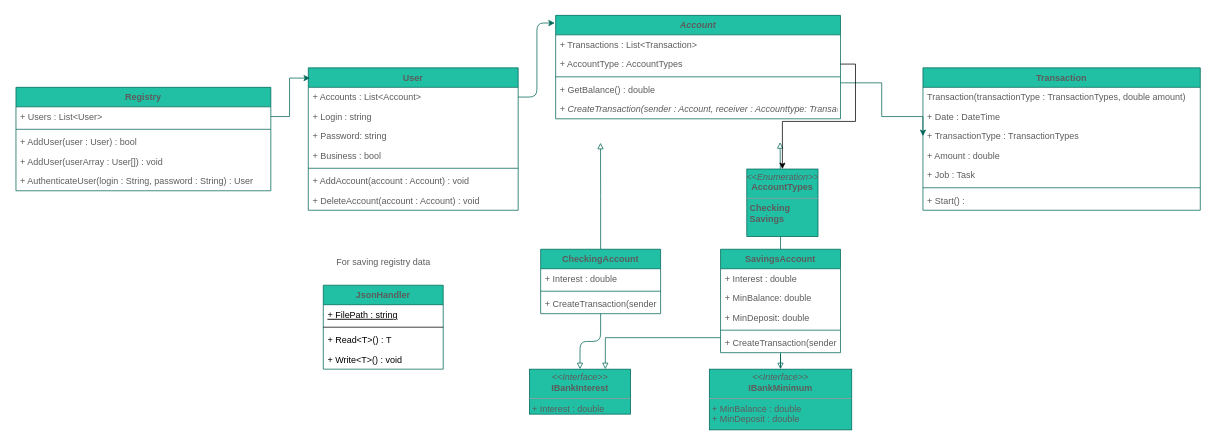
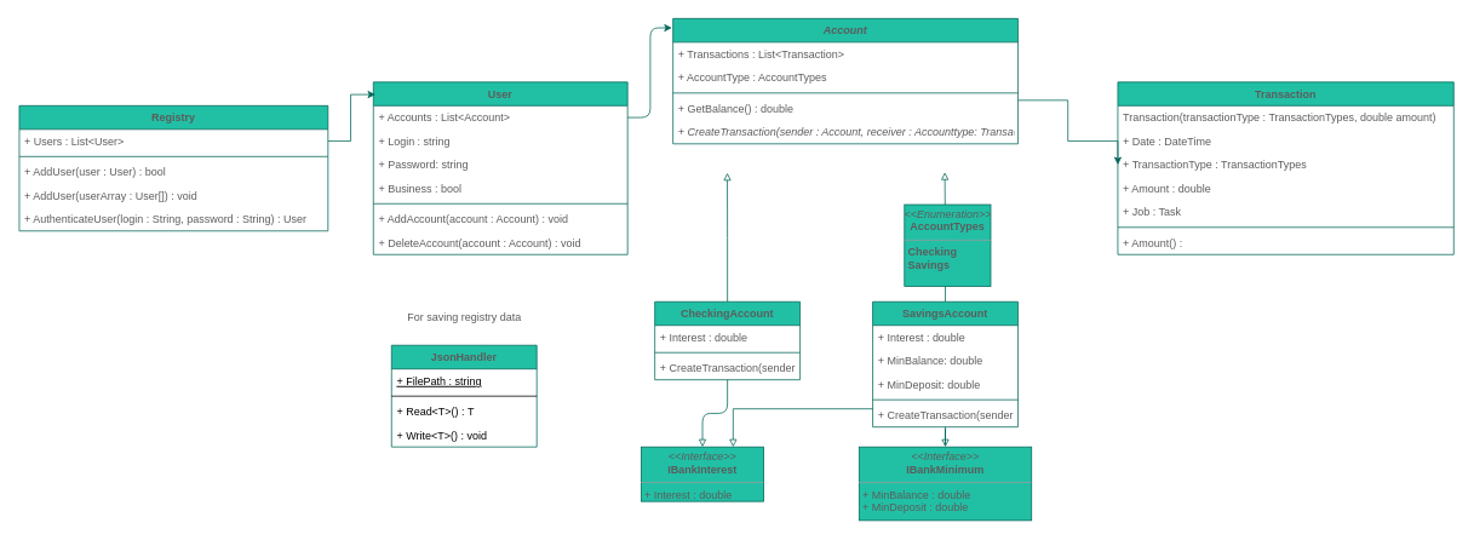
  <mxCell id="0" />
  <mxCell id="1" parent="0" />
  <mxCell id="2" style="edgeStyle=orthogonalEdgeStyle;rounded=0;orthogonalLoop=1;jettySize=auto;html=1;entryX=0;entryY=0.5;entryDx=0;entryDy=0;endArrow=classic;endFill=1;strokeColor=#006658;fontColor=#5C5C5C;" parent="1" source="3" target="41" edge="1"><mxGeometry relative="1" as="geometry"><Array as="points"><mxPoint x="1175" y="110" /><mxPoint x="1175" y="155" /></Array></mxGeometry></mxCell>
  <mxCell id="3" value="Account" style="swimlane;fontStyle=3;align=center;verticalAlign=top;childLayout=stackLayout;horizontal=1;startSize=26;horizontalStack=0;resizeParent=1;resizeParentMax=0;resizeLast=0;collapsible=1;marginBottom=0;fillColor=#21C0A5;strokeColor=#006658;fontColor=#5C5C5C;" parent="1" vertex="1"><mxGeometry x="740" y="20" width="380" height="138" as="geometry" /></mxCell>
  <mxCell id="4" value="+ Transactions : List&lt;Transaction&gt;" style="text;strokeColor=none;fillColor=none;align=left;verticalAlign=top;spacingLeft=4;spacingRight=4;overflow=hidden;rotatable=0;points=[[0,0.5],[1,0.5]];portConstraint=eastwest;fontColor=#5C5C5C;" parent="3" vertex="1"><mxGeometry y="26" width="380" height="26" as="geometry" /></mxCell>
  <mxCell id="5" value="+ AccountType : AccountTypes" style="text;strokeColor=none;fillColor=none;align=left;verticalAlign=top;spacingLeft=4;spacingRight=4;overflow=hidden;rotatable=0;points=[[0,0.5],[1,0.5]];portConstraint=eastwest;fontColor=#5C5C5C;" parent="3" vertex="1"><mxGeometry y="52" width="380" height="26" as="geometry" /></mxCell>
  <mxCell id="6" value="" style="line;strokeWidth=1;fillColor=none;align=left;verticalAlign=middle;spacingTop=-1;spacingLeft=3;spacingRight=3;rotatable=0;labelPosition=right;points=[];portConstraint=eastwest;strokeColor=#006658;fontColor=#5C5C5C;" parent="3" vertex="1"><mxGeometry y="78" width="380" height="8" as="geometry" /></mxCell>
  <mxCell id="7" value="+ GetBalance() : double" style="text;strokeColor=none;fillColor=none;align=left;verticalAlign=top;spacingLeft=4;spacingRight=4;overflow=hidden;rotatable=0;points=[[0,0.5],[1,0.5]];portConstraint=eastwest;fontColor=#5C5C5C;" parent="3" vertex="1"><mxGeometry y="86" width="380" height="26" as="geometry" /></mxCell>
  <mxCell id="8" value="+ CreateTransaction(sender : Account, receiver : Accounttype: TransactionTypes, amount : double) : bool" style="text;strokeColor=none;fillColor=none;align=left;verticalAlign=top;spacingLeft=4;spacingRight=4;overflow=hidden;rotatable=0;points=[[0,0.5],[1,0.5]];portConstraint=eastwest;rounded=0;labelBorderColor=none;fontStyle=2;fontColor=#5C5C5C;" parent="3" vertex="1"><mxGeometry y="112" width="380" height="26" as="geometry" /></mxCell>
  <mxCell id="9" style="edgeStyle=orthogonalEdgeStyle;curved=0;rounded=1;sketch=0;orthogonalLoop=1;jettySize=auto;html=1;entryX=0.5;entryY=0;entryDx=0;entryDy=0;fontColor=#5C5C5C;strokeColor=#006658;fillColor=#21C0A5;endArrow=block;endFill=0;" parent="1" source="11" target="49" edge="1"><mxGeometry relative="1" as="geometry" /></mxCell>
  <mxCell id="10" style="edgeStyle=orthogonalEdgeStyle;curved=0;rounded=1;sketch=0;orthogonalLoop=1;jettySize=auto;html=1;exitX=0.5;exitY=0;exitDx=0;exitDy=0;fontColor=#5C5C5C;endArrow=block;endFill=0;strokeColor=#006658;fillColor=#21C0A5;" parent="1" source="11" edge="1"><mxGeometry relative="1" as="geometry"><mxPoint x="799.862" y="190" as="targetPoint" /></mxGeometry></mxCell>
  <mxCell id="11" value="CheckingAccount" style="swimlane;fontStyle=1;align=center;verticalAlign=top;childLayout=stackLayout;horizontal=1;startSize=26;horizontalStack=0;resizeParent=1;resizeParentMax=0;resizeLast=0;collapsible=1;marginBottom=0;fillColor=#21C0A5;strokeColor=#006658;fontColor=#5C5C5C;" parent="1" vertex="1"><mxGeometry x="720" y="332" width="160" height="86" as="geometry" /></mxCell>
  <mxCell id="12" value="+ Interest : double" style="text;strokeColor=none;fillColor=none;align=left;verticalAlign=top;spacingLeft=4;spacingRight=4;overflow=hidden;rotatable=0;points=[[0,0.5],[1,0.5]];portConstraint=eastwest;fontColor=#5C5C5C;" parent="11" vertex="1"><mxGeometry y="26" width="160" height="26" as="geometry" /></mxCell>
  <mxCell id="13" value="" style="line;strokeWidth=1;fillColor=none;align=left;verticalAlign=middle;spacingTop=-1;spacingLeft=3;spacingRight=3;rotatable=0;labelPosition=right;points=[];portConstraint=eastwest;strokeColor=#006658;fontColor=#5C5C5C;" parent="11" vertex="1"><mxGeometry y="52" width="160" height="8" as="geometry" /></mxCell>
  <mxCell id="14" value="+ CreateTransaction(sender : Account, receiver : Accounttype: TransactionTypes, amount : double) : bool" style="text;strokeColor=none;fillColor=none;align=left;verticalAlign=top;spacingLeft=4;spacingRight=4;overflow=hidden;rotatable=0;points=[[0,0.5],[1,0.5]];portConstraint=eastwest;rounded=0;labelBorderColor=none;fontStyle=0;fontColor=#5C5C5C;" vertex="1" parent="11"><mxGeometry y="60" width="160" height="26" as="geometry" /></mxCell>
  <mxCell id="15" style="edgeStyle=orthogonalEdgeStyle;rounded=0;orthogonalLoop=1;jettySize=auto;html=1;entryX=0.5;entryY=0;entryDx=0;entryDy=0;endArrow=block;endFill=0;strokeColor=#006658;fontColor=#5C5C5C;" parent="1" source="18" target="48" edge="1"><mxGeometry relative="1" as="geometry" /></mxCell>
  <mxCell id="16" style="edgeStyle=orthogonalEdgeStyle;rounded=0;orthogonalLoop=1;jettySize=auto;html=1;entryX=0.75;entryY=0;entryDx=0;entryDy=0;endArrow=block;endFill=0;strokeColor=#006658;fontColor=#5C5C5C;" parent="1" source="18" target="49" edge="1"><mxGeometry relative="1" as="geometry"><Array as="points"><mxPoint x="1040" y="450" /><mxPoint x="848" y="450" /></Array></mxGeometry></mxCell>
  <mxCell id="17" style="edgeStyle=orthogonalEdgeStyle;curved=0;rounded=1;sketch=0;orthogonalLoop=1;jettySize=auto;html=1;exitX=0.5;exitY=0;exitDx=0;exitDy=0;entryX=0.788;entryY=0.901;entryDx=0;entryDy=0;entryPerimeter=0;fontColor=#5C5C5C;endArrow=block;endFill=0;strokeColor=#006658;fillColor=#21C0A5;" parent="1" source="18" edge="1"><mxGeometry relative="1" as="geometry"><mxPoint x="1039.44" y="189.208" as="targetPoint" /></mxGeometry></mxCell>
  <mxCell id="18" value="SavingsAccount" style="swimlane;fontStyle=1;align=center;verticalAlign=top;childLayout=stackLayout;horizontal=1;startSize=26;horizontalStack=0;resizeParent=1;resizeParentMax=0;resizeLast=0;collapsible=1;marginBottom=0;fillColor=#21C0A5;strokeColor=#006658;fontColor=#5C5C5C;" parent="1" vertex="1"><mxGeometry x="960" y="332" width="160" height="138" as="geometry" /></mxCell>
  <mxCell id="19" value="+ Interest : double" style="text;strokeColor=none;fillColor=none;align=left;verticalAlign=top;spacingLeft=4;spacingRight=4;overflow=hidden;rotatable=0;points=[[0,0.5],[1,0.5]];portConstraint=eastwest;fontColor=#5C5C5C;" vertex="1" parent="18"><mxGeometry y="26" width="160" height="26" as="geometry" /></mxCell>
  <mxCell id="20" value="+ MinBalance: double" style="text;strokeColor=none;fillColor=none;align=left;verticalAlign=top;spacingLeft=4;spacingRight=4;overflow=hidden;rotatable=0;points=[[0,0.5],[1,0.5]];portConstraint=eastwest;fontColor=#5C5C5C;" vertex="1" parent="18"><mxGeometry y="52" width="160" height="26" as="geometry" /></mxCell>
  <mxCell id="21" value="+ MinDeposit: double" style="text;strokeColor=none;fillColor=none;align=left;verticalAlign=top;spacingLeft=4;spacingRight=4;overflow=hidden;rotatable=0;points=[[0,0.5],[1,0.5]];portConstraint=eastwest;fontColor=#5C5C5C;" vertex="1" parent="18"><mxGeometry y="78" width="160" height="26" as="geometry" /></mxCell>
  <mxCell id="22" value="" style="line;strokeWidth=1;fillColor=none;align=left;verticalAlign=middle;spacingTop=-1;spacingLeft=3;spacingRight=3;rotatable=0;labelPosition=right;points=[];portConstraint=eastwest;strokeColor=#006658;fontColor=#5C5C5C;" parent="18" vertex="1"><mxGeometry y="104" width="160" height="8" as="geometry" /></mxCell>
  <mxCell id="23" value="+ CreateTransaction(sender : Account, receiver : Accounttype: TransactionTypes, amount : double) : bool" style="text;strokeColor=none;fillColor=none;align=left;verticalAlign=top;spacingLeft=4;spacingRight=4;overflow=hidden;rotatable=0;points=[[0,0.5],[1,0.5]];portConstraint=eastwest;rounded=0;labelBorderColor=none;fontStyle=0;fontColor=#5C5C5C;" vertex="1" parent="18"><mxGeometry y="112" width="160" height="26" as="geometry" /></mxCell>
  <mxCell id="24" value="User" style="swimlane;fontStyle=1;align=center;verticalAlign=top;childLayout=stackLayout;horizontal=1;startSize=26;horizontalStack=0;resizeParent=1;resizeParentMax=0;resizeLast=0;collapsible=1;marginBottom=0;swimlaneLine=1;fillColor=#21C0A5;strokeColor=#006658;fontColor=#5C5C5C;" parent="1" vertex="1"><mxGeometry x="410" y="90" width="280" height="190" as="geometry" /></mxCell>
  <mxCell id="25" value="+ Accounts : List&lt;Account&gt;" style="text;strokeColor=none;fillColor=none;align=left;verticalAlign=top;spacingLeft=4;spacingRight=4;overflow=hidden;rotatable=0;points=[[0,0.5],[1,0.5]];portConstraint=eastwest;fontColor=#5C5C5C;" parent="24" vertex="1"><mxGeometry y="26" width="280" height="26" as="geometry" /></mxCell>
  <mxCell id="26" value="+ Login : string" style="text;strokeColor=none;fillColor=none;align=left;verticalAlign=top;spacingLeft=4;spacingRight=4;overflow=hidden;rotatable=0;points=[[0,0.5],[1,0.5]];portConstraint=eastwest;fontColor=#5C5C5C;" parent="24" vertex="1"><mxGeometry y="52" width="280" height="26" as="geometry" /></mxCell>
  <mxCell id="27" value="+ Password: string" style="text;strokeColor=none;fillColor=none;align=left;verticalAlign=top;spacingLeft=4;spacingRight=4;overflow=hidden;rotatable=0;points=[[0,0.5],[1,0.5]];portConstraint=eastwest;fontColor=#5C5C5C;" parent="24" vertex="1"><mxGeometry y="78" width="280" height="26" as="geometry" /></mxCell>
  <mxCell id="28" value="+ Business : bool" style="text;strokeColor=none;fillColor=none;align=left;verticalAlign=top;spacingLeft=4;spacingRight=4;overflow=hidden;rotatable=0;points=[[0,0.5],[1,0.5]];portConstraint=eastwest;fontColor=#5C5C5C;" parent="24" vertex="1"><mxGeometry y="104" width="280" height="26" as="geometry" /></mxCell>
  <mxCell id="29" value="" style="line;strokeWidth=1;fillColor=none;align=left;verticalAlign=middle;spacingTop=-1;spacingLeft=3;spacingRight=3;rotatable=0;labelPosition=right;points=[];portConstraint=eastwest;strokeColor=#006658;fontColor=#5C5C5C;" parent="24" vertex="1"><mxGeometry y="130" width="280" height="8" as="geometry" /></mxCell>
  <mxCell id="30" value="+ AddAccount(account : Account) : void" style="text;strokeColor=none;fillColor=none;align=left;verticalAlign=top;spacingLeft=4;spacingRight=4;overflow=hidden;rotatable=0;points=[[0,0.5],[1,0.5]];portConstraint=eastwest;fontColor=#5C5C5C;" parent="24" vertex="1"><mxGeometry y="138" width="280" height="26" as="geometry" /></mxCell>
  <mxCell id="31" value="+ DeleteAccount(account : Account) : void" style="text;strokeColor=none;fillColor=none;align=left;verticalAlign=top;spacingLeft=4;spacingRight=4;overflow=hidden;rotatable=0;points=[[0,0.5],[1,0.5]];portConstraint=eastwest;fontColor=#5C5C5C;" parent="24" vertex="1"><mxGeometry y="164" width="280" height="26" as="geometry" /></mxCell>
  <mxCell id="32" value="Registry" style="swimlane;fontStyle=1;align=center;verticalAlign=top;childLayout=stackLayout;horizontal=1;startSize=26;horizontalStack=0;resizeParent=1;resizeParentMax=0;resizeLast=0;collapsible=1;marginBottom=0;fillColor=#21C0A5;strokeColor=#006658;fontColor=#5C5C5C;" parent="1" vertex="1"><mxGeometry x="20" y="116" width="340" height="138" as="geometry" /></mxCell>
  <mxCell id="33" value="+ Users : List&lt;User&gt;" style="text;strokeColor=none;fillColor=none;align=left;verticalAlign=top;spacingLeft=4;spacingRight=4;overflow=hidden;rotatable=0;points=[[0,0.5],[1,0.5]];portConstraint=eastwest;fontColor=#5C5C5C;" parent="32" vertex="1"><mxGeometry y="26" width="340" height="26" as="geometry" /></mxCell>
  <mxCell id="34" value="" style="line;strokeWidth=1;fillColor=none;align=left;verticalAlign=middle;spacingTop=-1;spacingLeft=3;spacingRight=3;rotatable=0;labelPosition=right;points=[];portConstraint=eastwest;strokeColor=#006658;fontColor=#5C5C5C;" parent="32" vertex="1"><mxGeometry y="52" width="340" height="8" as="geometry" /></mxCell>
  <mxCell id="35" value="+ AddUser(user : User) : bool" style="text;strokeColor=none;fillColor=none;align=left;verticalAlign=top;spacingLeft=4;spacingRight=4;overflow=hidden;rotatable=0;points=[[0,0.5],[1,0.5]];portConstraint=eastwest;fontColor=#5C5C5C;" parent="32" vertex="1"><mxGeometry y="60" width="340" height="26" as="geometry" /></mxCell>
  <mxCell id="36" value="+ AddUser(userArray : User[]) : void" style="text;strokeColor=none;fillColor=none;align=left;verticalAlign=top;spacingLeft=4;spacingRight=4;overflow=hidden;rotatable=0;points=[[0,0.5],[1,0.5]];portConstraint=eastwest;fontColor=#5C5C5C;" parent="32" vertex="1"><mxGeometry y="86" width="340" height="26" as="geometry" /></mxCell>
  <mxCell id="37" value="+ AuthenticateUser(login : String, password : String) : User" style="text;strokeColor=none;fillColor=none;align=left;verticalAlign=top;spacingLeft=4;spacingRight=4;overflow=hidden;rotatable=0;points=[[0,0.5],[1,0.5]];portConstraint=eastwest;fontColor=#5C5C5C;" parent="32" vertex="1"><mxGeometry y="112" width="340" height="26" as="geometry" /></mxCell>
  <mxCell id="38" value="Transaction" style="swimlane;fontStyle=1;align=center;verticalAlign=top;childLayout=stackLayout;horizontal=1;startSize=26;horizontalStack=0;resizeParent=1;resizeParentMax=0;resizeLast=0;collapsible=1;marginBottom=0;fillColor=#21C0A5;strokeColor=#006658;fontColor=#5C5C5C;" parent="1" vertex="1"><mxGeometry x="1230" y="90" width="370" height="190" as="geometry" /></mxCell>
  <mxCell id="39" value="Transaction(transactionType : TransactionTypes, double amount)" style="text;strokeColor=none;fillColor=none;align=left;verticalAlign=top;spacingLeft=4;spacingRight=4;overflow=hidden;rotatable=0;points=[[0,0.5],[1,0.5]];portConstraint=eastwest;fontColor=#5C5C5C;" parent="38" vertex="1"><mxGeometry y="26" width="370" height="26" as="geometry" /></mxCell>
  <mxCell id="40" value="+ Date : DateTime" style="text;strokeColor=none;fillColor=none;align=left;verticalAlign=top;spacingLeft=4;spacingRight=4;overflow=hidden;rotatable=0;points=[[0,0.5],[1,0.5]];portConstraint=eastwest;fontColor=#5C5C5C;" parent="38" vertex="1"><mxGeometry y="52" width="370" height="26" as="geometry" /></mxCell>
  <mxCell id="41" value="+ TransactionType : TransactionTypes" style="text;strokeColor=none;fillColor=none;align=left;verticalAlign=top;spacingLeft=4;spacingRight=4;overflow=hidden;rotatable=0;points=[[0,0.5],[1,0.5]];portConstraint=eastwest;fontColor=#5C5C5C;" parent="38" vertex="1"><mxGeometry y="78" width="370" height="26" as="geometry" /></mxCell>
  <mxCell id="42" value="+ Amount : double" style="text;strokeColor=none;fillColor=none;align=left;verticalAlign=top;spacingLeft=4;spacingRight=4;overflow=hidden;rotatable=0;points=[[0,0.5],[1,0.5]];portConstraint=eastwest;fontColor=#5C5C5C;" parent="38" vertex="1"><mxGeometry y="104" width="370" height="26" as="geometry" /></mxCell>
  <mxCell id="43" value="+ Job : Task" style="text;strokeColor=none;fillColor=none;align=left;verticalAlign=top;spacingLeft=4;spacingRight=4;overflow=hidden;rotatable=0;points=[[0,0.5],[1,0.5]];portConstraint=eastwest;fontColor=#5C5C5C;" parent="38" vertex="1"><mxGeometry y="130" width="370" height="26" as="geometry" /></mxCell>
  <mxCell id="44" value="" style="line;strokeWidth=1;fillColor=none;align=left;verticalAlign=middle;spacingTop=-1;spacingLeft=3;spacingRight=3;rotatable=0;labelPosition=right;points=[];portConstraint=eastwest;strokeColor=#006658;fontColor=#5C5C5C;" parent="38" vertex="1"><mxGeometry y="156" width="370" height="8" as="geometry" /></mxCell>
- <mxCell id="45" value="+ Start() : " style="text;strokeColor=none;fillColor=none;align=left;verticalAlign=top;spacingLeft=4;spacingRight=4;overflow=hidden;rotatable=0;points=[[0,0.5],[1,0.5]];portConstraint=eastwest;fontColor=#5C5C5C;" parent="38" vertex="1"><mxGeometry y="164" width="370" height="26" as="geometry" /></mxCell>
+ <mxCell id="45" value="+ Amount() : " style="text;strokeColor=none;fillColor=none;align=left;verticalAlign=top;spacingLeft=4;spacingRight=4;overflow=hidden;rotatable=0;points=[[0,0.5],[1,0.5]];portConstraint=eastwest;fontColor=#5C5C5C;" parent="38" vertex="1"><mxGeometry y="164" width="370" height="26" as="geometry" /></mxCell>
  <mxCell id="46" style="edgeStyle=orthogonalEdgeStyle;rounded=0;orthogonalLoop=1;jettySize=auto;html=1;entryX=0.008;entryY=0.072;entryDx=0;entryDy=0;endArrow=classic;endFill=1;strokeColor=#006658;fontColor=#5C5C5C;entryPerimeter=0;" parent="1" source="33" target="24" edge="1"><mxGeometry relative="1" as="geometry" /></mxCell>
  <mxCell id="47" style="edgeStyle=orthogonalEdgeStyle;curved=0;rounded=1;sketch=0;orthogonalLoop=1;jettySize=auto;html=1;entryX=-0.003;entryY=0.074;entryDx=0;entryDy=0;fontColor=#5C5C5C;strokeColor=#006658;fillColor=#21C0A5;entryPerimeter=0;" parent="1" source="25" target="3" edge="1"><mxGeometry relative="1" as="geometry" /></mxCell>
  <mxCell id="48" value="&lt;p style=&quot;margin: 0px ; margin-top: 4px ; text-align: center&quot;&gt;&lt;i&gt;&amp;lt;&amp;lt;Interface&amp;gt;&amp;gt;&lt;/i&gt;&lt;br&gt;&lt;b&gt;IBankMinimum&lt;/b&gt;&lt;/p&gt;&lt;hr size=&quot;1&quot;&gt;&lt;p style=&quot;margin: 0px ; margin-left: 4px&quot;&gt;+ MinBalance : double&lt;br&gt;+ MinDeposit : double&lt;/p&gt;" style="verticalAlign=top;align=left;overflow=fill;fontSize=12;fontFamily=Helvetica;html=1;rounded=0;sketch=0;fontColor=#5C5C5C;strokeColor=#006658;fillColor=#21C0A5;" parent="1" vertex="1"><mxGeometry x="945" y="492" width="190" height="81" as="geometry" /></mxCell>
  <mxCell id="49" value="&lt;p style=&quot;margin: 0px ; margin-top: 4px ; text-align: center&quot;&gt;&lt;i&gt;&amp;lt;&amp;lt;Interface&amp;gt;&amp;gt;&lt;/i&gt;&lt;br&gt;&lt;b&gt;IBankInterest&lt;/b&gt;&lt;/p&gt;&lt;hr size=&quot;1&quot;&gt;&lt;p style=&quot;margin: 0px ; margin-left: 4px&quot;&gt;+ Interest : double&lt;/p&gt;" style="verticalAlign=top;align=left;overflow=fill;fontSize=12;fontFamily=Helvetica;html=1;rounded=0;sketch=0;fontColor=#5C5C5C;strokeColor=#006658;fillColor=#21C0A5;" parent="1" vertex="1"><mxGeometry x="705" y="492" width="135" height="60" as="geometry" /></mxCell>
  <mxCell id="50" value="JsonHandler" style="swimlane;fontStyle=1;align=center;verticalAlign=top;childLayout=stackLayout;horizontal=1;startSize=26;horizontalStack=0;resizeParent=1;resizeParentMax=0;resizeLast=0;collapsible=1;marginBottom=0;rounded=0;sketch=0;fontColor=#5C5C5C;strokeColor=#006658;fillColor=#21C0A5;" parent="1" vertex="1"><mxGeometry x="430" y="380" width="160" height="112" as="geometry" /></mxCell>
  <mxCell id="51" value="+ FilePath : string" style="text;strokeColor=none;fillColor=none;align=left;verticalAlign=top;spacingLeft=4;spacingRight=4;overflow=hidden;rotatable=0;points=[[0,0.5],[1,0.5]];portConstraint=eastwest;fontStyle=4" parent="50" vertex="1"><mxGeometry y="26" width="160" height="26" as="geometry" /></mxCell>
  <mxCell id="52" value="" style="line;strokeWidth=1;fillColor=none;align=left;verticalAlign=middle;spacingTop=-1;spacingLeft=3;spacingRight=3;rotatable=0;labelPosition=right;points=[];portConstraint=eastwest;" parent="50" vertex="1"><mxGeometry y="52" width="160" height="8" as="geometry" /></mxCell>
  <mxCell id="53" value="+ Read&lt;T&gt;() : T" style="text;strokeColor=none;fillColor=none;align=left;verticalAlign=top;spacingLeft=4;spacingRight=4;overflow=hidden;rotatable=0;points=[[0,0.5],[1,0.5]];portConstraint=eastwest;" parent="50" vertex="1"><mxGeometry y="60" width="160" height="26" as="geometry" /></mxCell>
  <mxCell id="54" value="+ Write&lt;T&gt;() : void" style="text;strokeColor=none;fillColor=none;align=left;verticalAlign=top;spacingLeft=4;spacingRight=4;overflow=hidden;rotatable=0;points=[[0,0.5],[1,0.5]];portConstraint=eastwest;" parent="50" vertex="1"><mxGeometry y="86" width="160" height="26" as="geometry" /></mxCell>
  <mxCell id="55" value="For saving registry data" style="text;html=1;align=center;verticalAlign=middle;resizable=0;points=[];autosize=1;strokeColor=none;fillColor=none;fontColor=#5C5C5C;" parent="1" vertex="1"><mxGeometry x="440" y="340" width="140" height="20" as="geometry" /></mxCell>
  <mxCell id="56" value="&lt;p style=&quot;margin: 0px ; margin-top: 4px ; text-align: center&quot;&gt;&lt;i&gt;&amp;lt;&amp;lt;Enumeration&amp;gt;&amp;gt;&lt;/i&gt;&lt;br&gt;&lt;b&gt;AccountTypes&lt;/b&gt;&lt;/p&gt;&lt;hr size=&quot;1&quot;&gt;&lt;p style=&quot;margin: 0px ; margin-left: 4px&quot;&gt;&lt;b&gt;Checking&lt;/b&gt;&lt;/p&gt;&lt;p style=&quot;margin: 0px ; margin-left: 4px&quot;&gt;&lt;b&gt;Savings&lt;/b&gt;&lt;/p&gt;" style="verticalAlign=top;align=left;overflow=fill;fontSize=12;fontFamily=Helvetica;html=1;rounded=0;sketch=0;fontColor=#5C5C5C;strokeColor=#006658;fillColor=#21C0A5;" parent="1" vertex="1"><mxGeometry x="995" y="225" width="95" height="90" as="geometry" /></mxCell>
- <mxCell id="57" style="edgeStyle=orthogonalEdgeStyle;rounded=0;orthogonalLoop=1;jettySize=auto;html=1;entryX=0.5;entryY=0;entryDx=0;entryDy=0;" parent="1" source="5" target="56" edge="1"><mxGeometry relative="1" as="geometry" /></mxCell>
